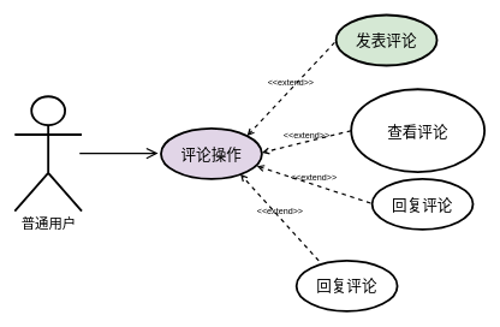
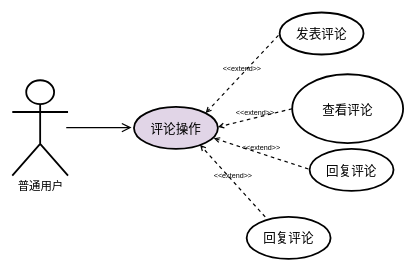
  <mxCell id="0" />
  <mxCell id="1" parent="0" />
  <mxCell id="2" value="&lt;font style=&quot;font-size: 19px;&quot;&gt;普通用户&lt;/font&gt;" style="shape=umlActor;verticalLabelPosition=bottom;verticalAlign=top;html=1;outlineConnect=0;strokeWidth=3;" vertex="1" parent="1"><mxGeometry x="20" y="133" width="93" height="159" as="geometry" /></mxCell>
  <mxCell id="3" value="" style="endArrow=open;endFill=1;endSize=12;html=1;rounded=0;strokeWidth=2;" edge="1" parent="1"><mxGeometry width="160" relative="1" as="geometry"><mxPoint x="110" y="212" as="sourcePoint" /><mxPoint x="219" y="212" as="targetPoint" /></mxGeometry></mxCell>
  <mxCell id="4" value="&lt;span style=&quot;font-size: 21px;&quot;&gt;评论操作&lt;/span&gt;" style="ellipse;whiteSpace=wrap;html=1;strokeWidth=3;fillColor=#e1d5e7;" vertex="1" parent="1"><mxGeometry x="223" y="177.5" width="140" height="70" as="geometry" /></mxCell>
- <mxCell id="5" value="&lt;span style=&quot;font-size: 21px;&quot;&gt;发表评论&lt;/span&gt;" style="ellipse;whiteSpace=wrap;html=1;strokeWidth=3;fillColor=#d5e8d4;" vertex="1" parent="1"><mxGeometry x="466" y="20" width="140" height="70" as="geometry" /></mxCell>
+ <mxCell id="5" value="&lt;span style=&quot;font-size: 21px;&quot;&gt;发表评论&lt;/span&gt;" style="ellipse;whiteSpace=wrap;html=1;strokeWidth=3;" vertex="1" parent="1"><mxGeometry x="466" y="20" width="140" height="70" as="geometry" /></mxCell>
  <mxCell id="6" value="&lt;font style=&quot;font-size: 12px;&quot;&gt;&amp;lt;&amp;lt;extend&amp;gt;&amp;gt;&lt;/font&gt;" style="html=1;verticalAlign=bottom;labelBackgroundColor=none;endArrow=open;endFill=0;dashed=1;rounded=0;strokeWidth=2;entryX=1;entryY=0;entryDx=0;entryDy=0;" edge="1" parent="1" target="4"><mxGeometry width="160" relative="1" as="geometry"><mxPoint x="464" y="58" as="sourcePoint" /><mxPoint x="344" y="185" as="targetPoint" /></mxGeometry></mxCell>
  <mxCell id="7" value="&lt;span style=&quot;font-size: 21px;&quot;&gt;查看评论&lt;/span&gt;" style="ellipse;whiteSpace=wrap;html=1;strokeWidth=3;" vertex="1" parent="1"><mxGeometry x="487" y="123" width="185" height="115" as="geometry" /></mxCell>
  <mxCell id="8" value="&lt;font style=&quot;font-size: 12px;&quot;&gt;&amp;lt;&amp;lt;extend&amp;gt;&amp;gt;&lt;/font&gt;" style="html=1;verticalAlign=bottom;labelBackgroundColor=none;endArrow=open;endFill=0;dashed=1;rounded=0;strokeWidth=2;exitX=0;exitY=0.5;exitDx=0;exitDy=0;" edge="1" parent="1" source="7"><mxGeometry width="160" relative="1" as="geometry"><mxPoint x="483" y="84" as="sourcePoint" /><mxPoint x="363" y="211" as="targetPoint" /></mxGeometry></mxCell>
  <mxCell id="9" value="&lt;span style=&quot;font-size: 21px;&quot;&gt;回复评论&lt;/span&gt;" style="ellipse;whiteSpace=wrap;html=1;strokeWidth=3;" vertex="1" parent="1"><mxGeometry x="516" y="247.5" width="140" height="70" as="geometry" /></mxCell>
  <mxCell id="10" value="&lt;font style=&quot;font-size: 12px;&quot;&gt;&amp;lt;&amp;lt;extend&amp;gt;&amp;gt;&lt;/font&gt;" style="html=1;verticalAlign=bottom;labelBackgroundColor=none;endArrow=open;endFill=0;dashed=1;rounded=0;strokeWidth=2;entryX=0.95;entryY=0.744;entryDx=0;entryDy=0;entryPerimeter=0;" edge="1" parent="1" target="4"><mxGeometry width="160" relative="1" as="geometry"><mxPoint x="514" y="281" as="sourcePoint" /><mxPoint x="368" y="274" as="targetPoint" /></mxGeometry></mxCell>
  <mxCell id="11" value="&lt;span style=&quot;font-size: 21px;&quot;&gt;回复评论&lt;/span&gt;" style="ellipse;whiteSpace=wrap;html=1;strokeWidth=3;" vertex="1" parent="1"><mxGeometry x="411" y="361" width="140" height="70" as="geometry" /></mxCell>
  <mxCell id="12" value="&lt;font style=&quot;font-size: 12px;&quot;&gt;&amp;lt;&amp;lt;extend&amp;gt;&amp;gt;&lt;/font&gt;" style="html=1;verticalAlign=bottom;labelBackgroundColor=none;endArrow=open;endFill=0;dashed=1;rounded=0;strokeWidth=2;entryX=0.787;entryY=0.904;entryDx=0;entryDy=0;entryPerimeter=0;exitX=0.221;exitY=0;exitDx=0;exitDy=0;exitPerimeter=0;" edge="1" parent="1" source="11" target="4"><mxGeometry width="160" relative="1" as="geometry"><mxPoint x="482" y="298.5" as="sourcePoint" /><mxPoint x="324" y="247.5" as="targetPoint" /></mxGeometry></mxCell>
